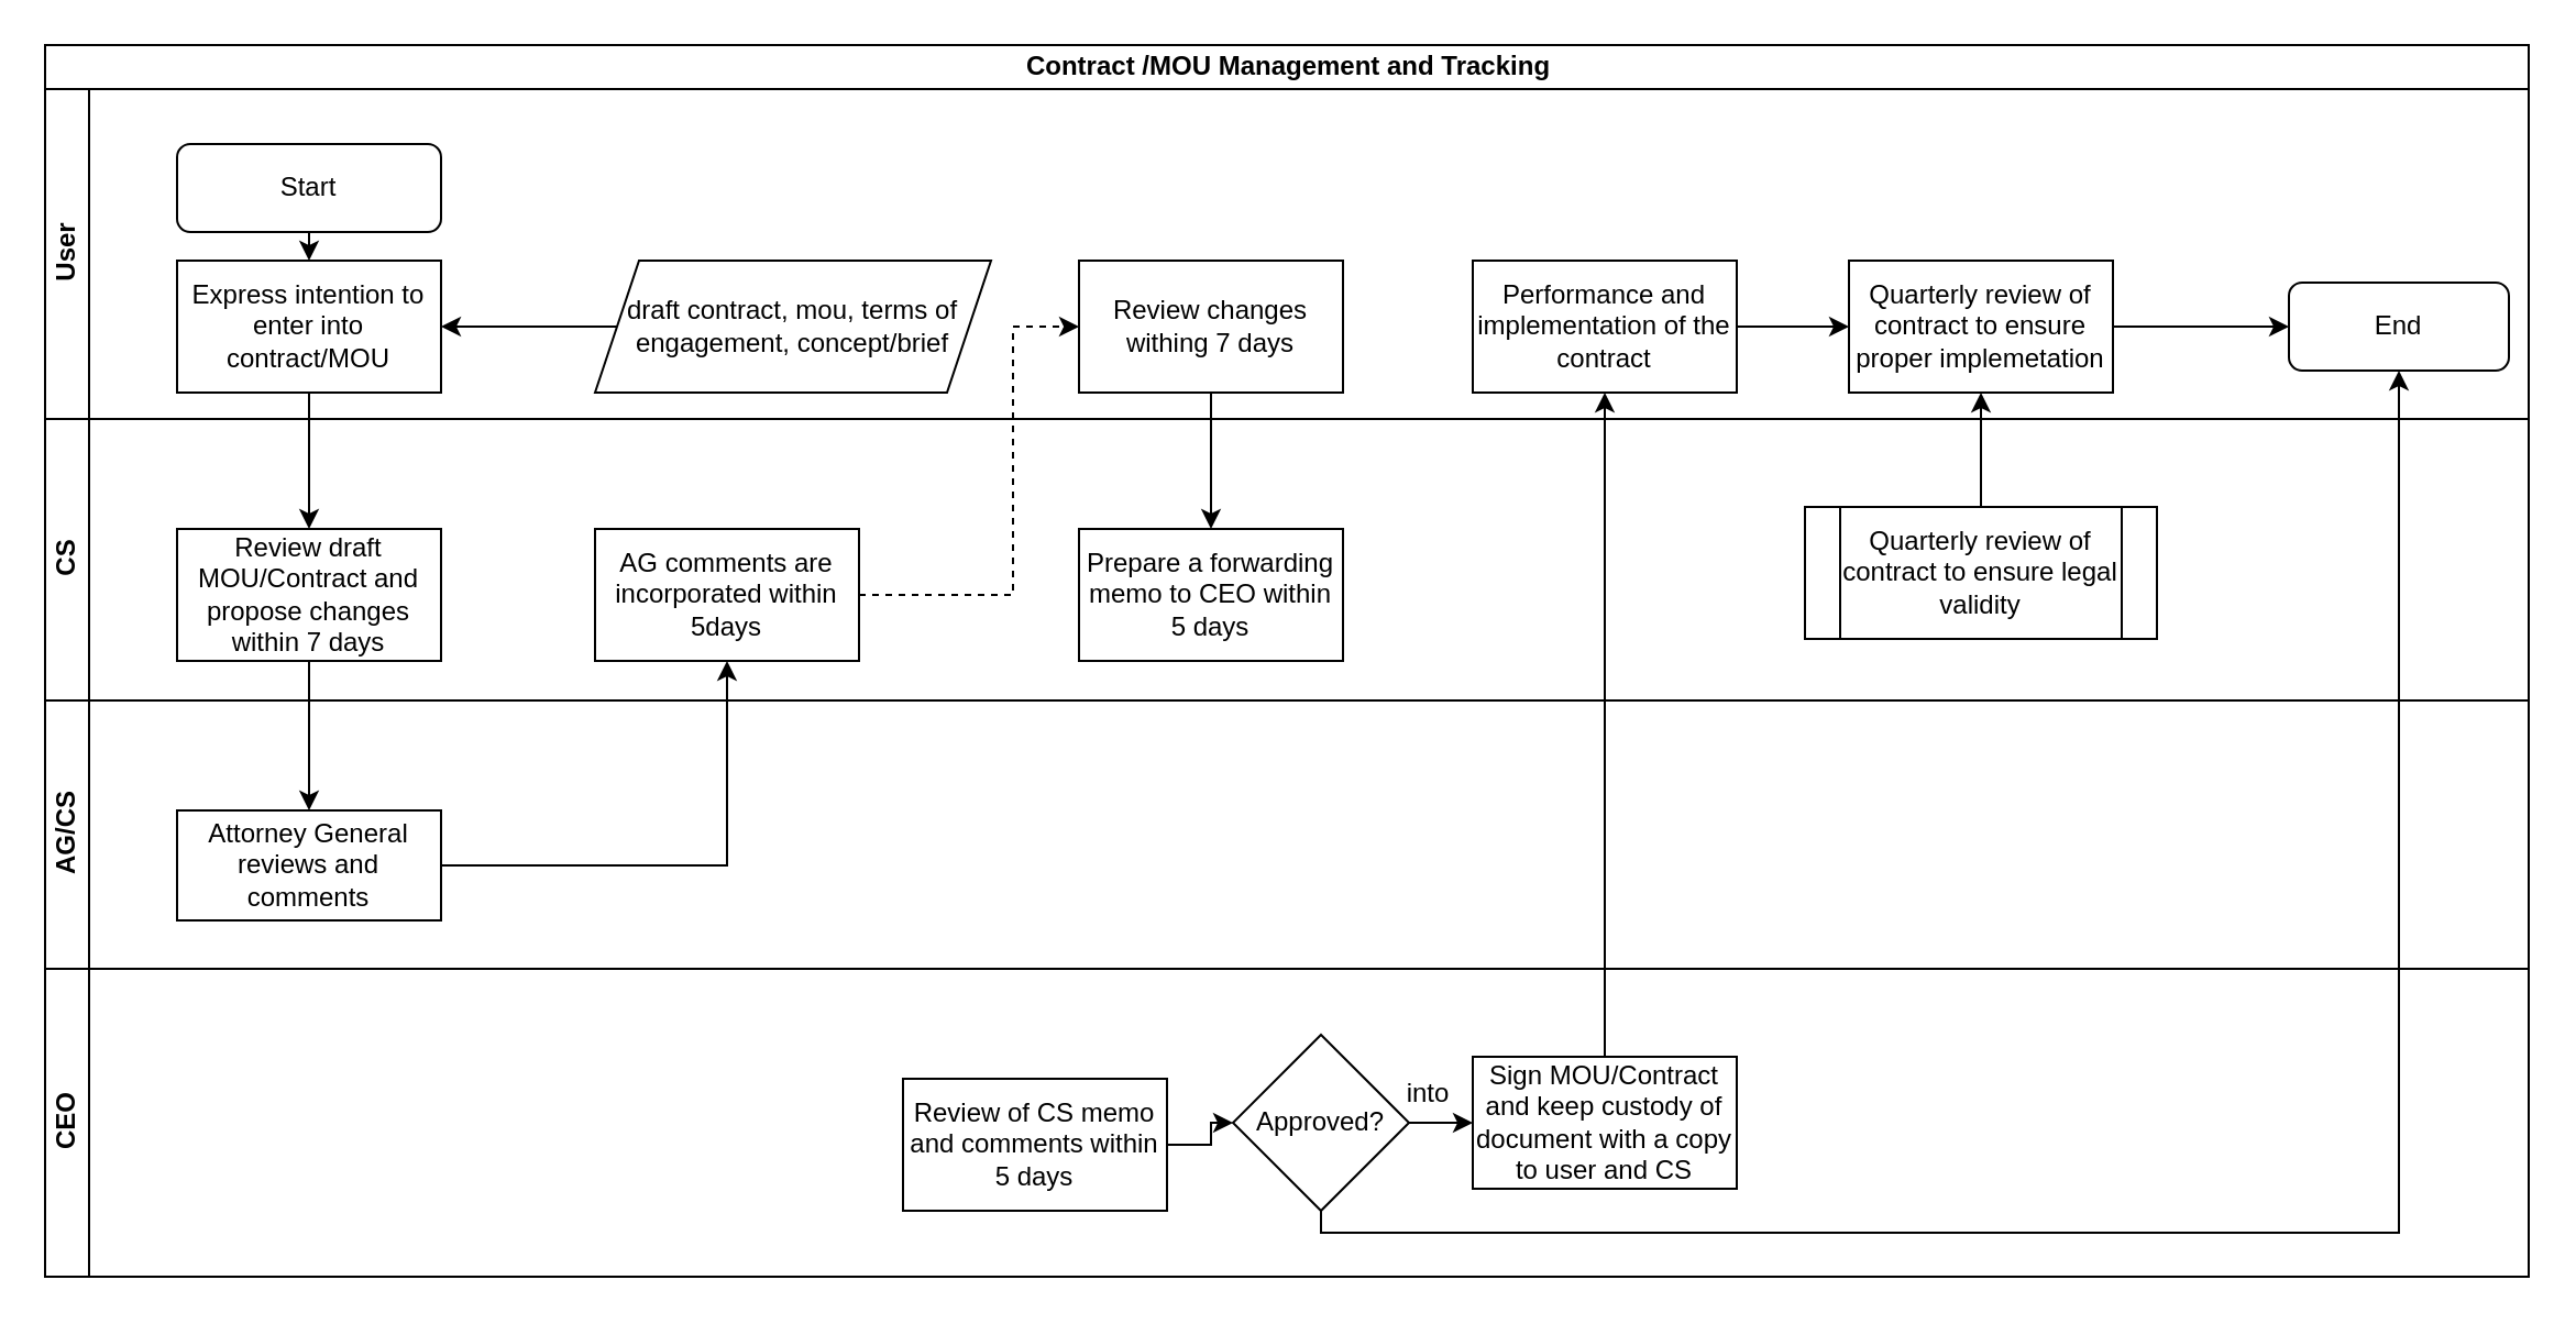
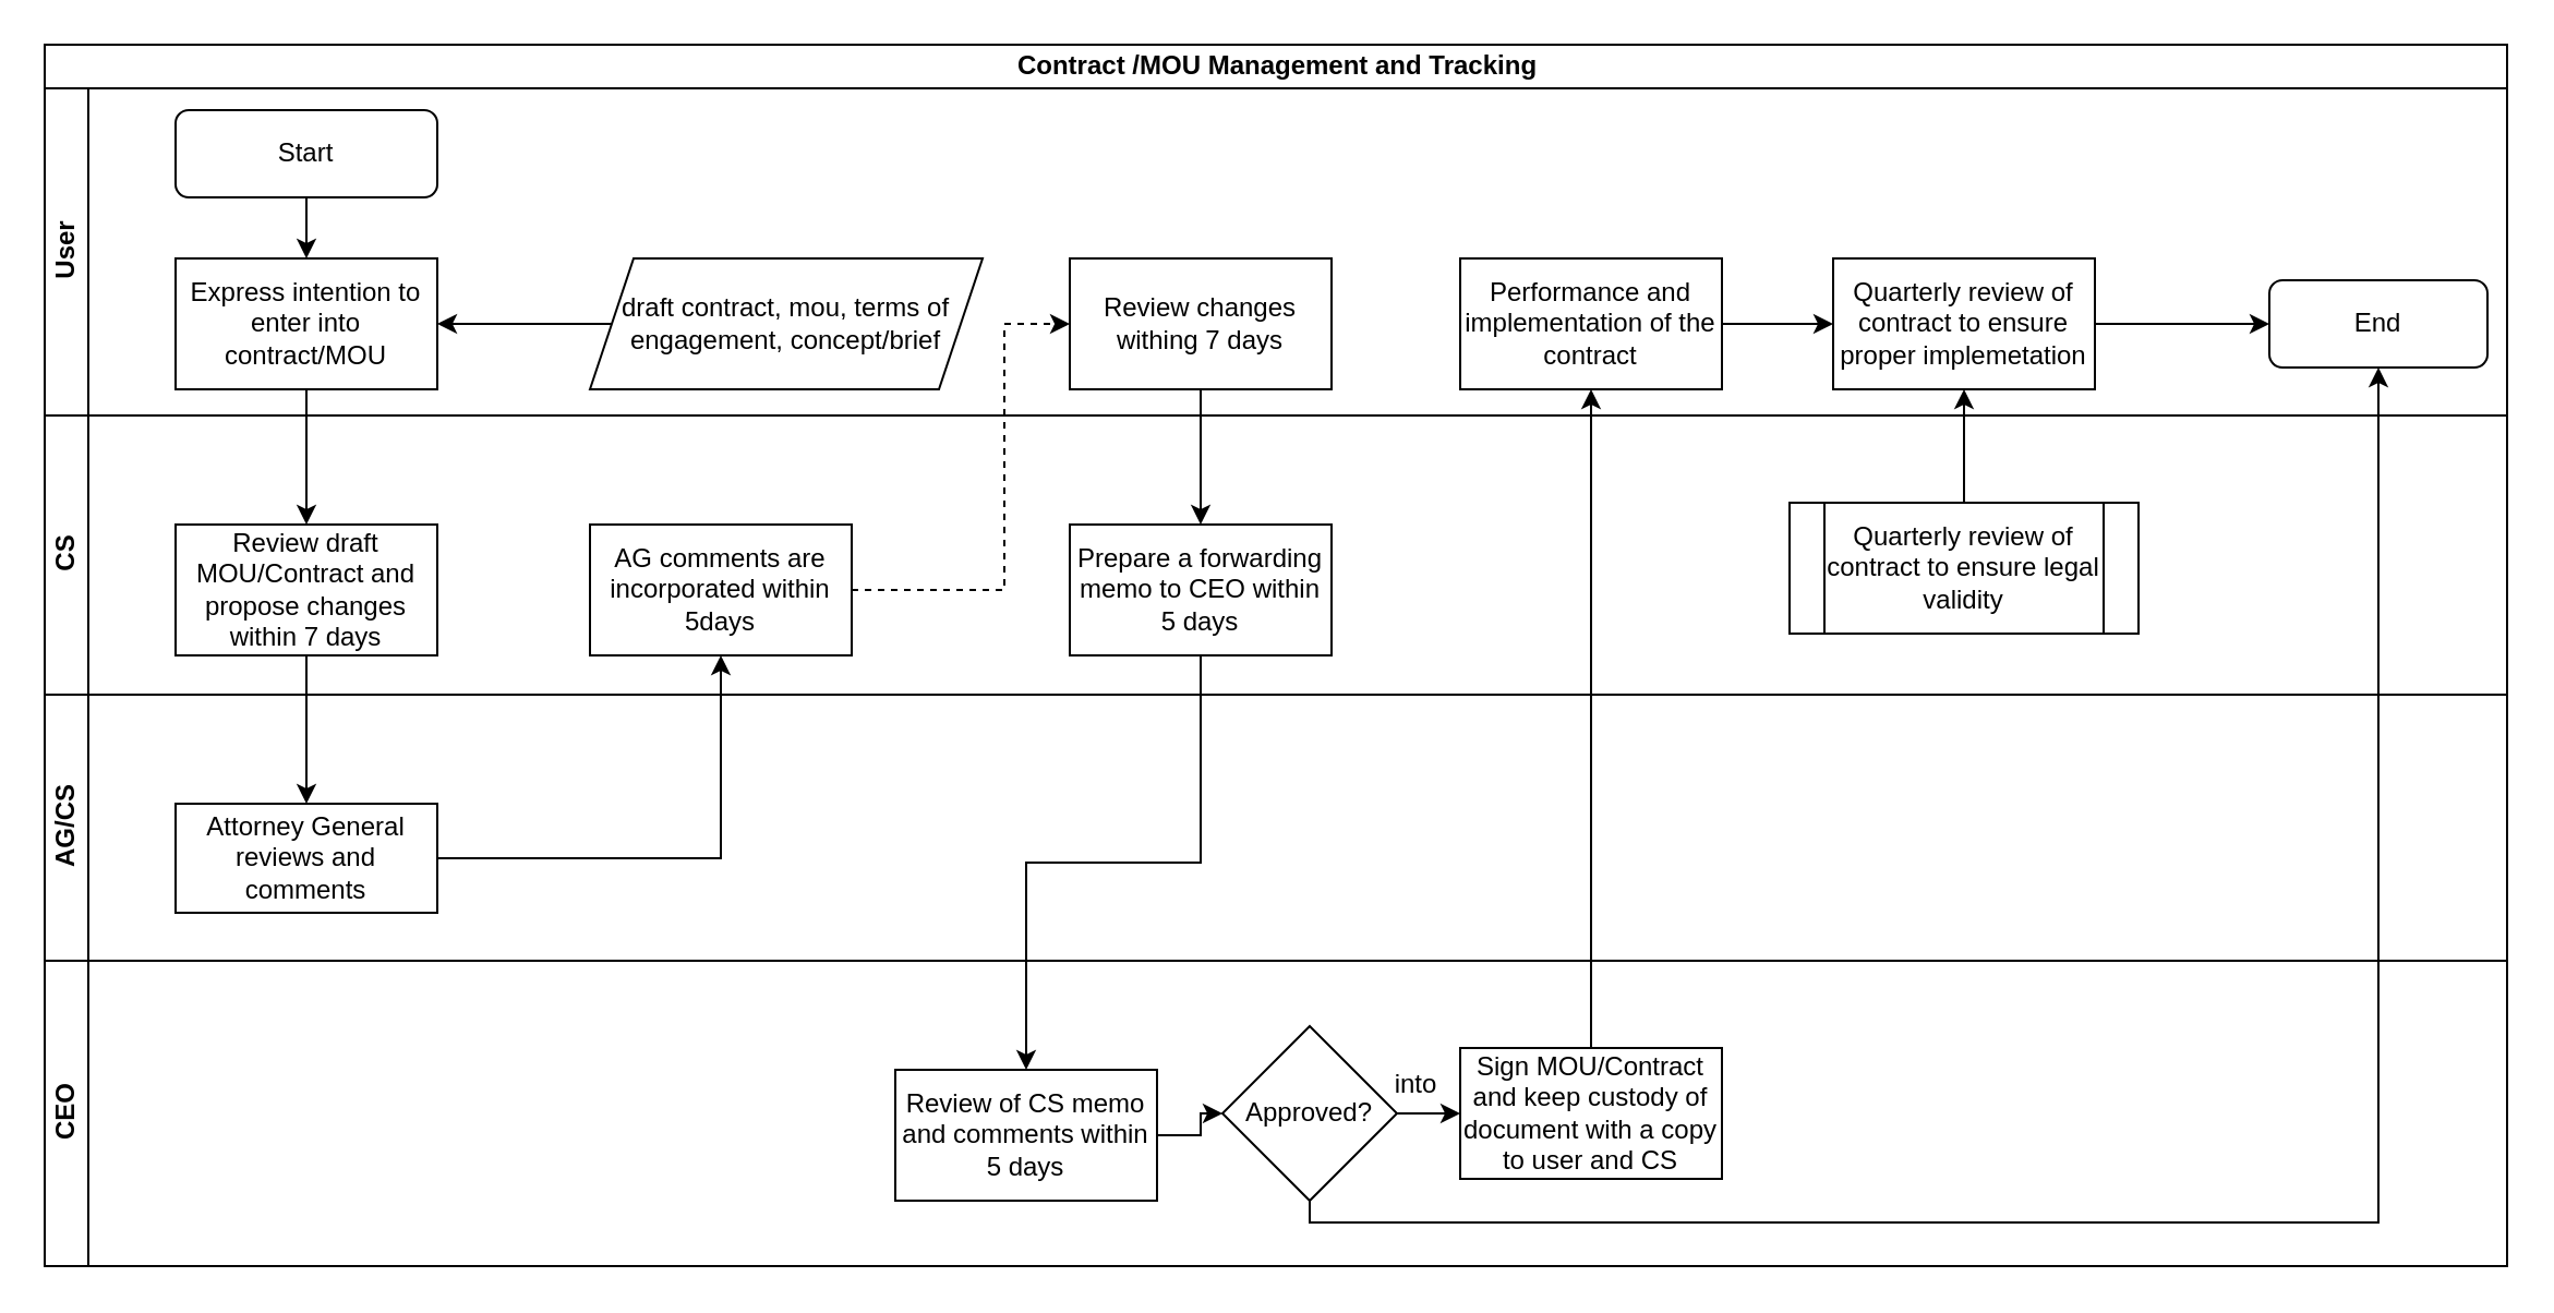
  <mxCell id="0" />
  <mxCell id="1" parent="0" />
  <mxCell id="2" value="Contract /MOU Management and Tracking" style="swimlane;html=1;childLayout=stackLayout;resizeParent=1;resizeParentMax=0;horizontal=1;startSize=20;horizontalStack=0;" vertex="1" parent="1"><mxGeometry x="20" y="20" width="1129" height="560" as="geometry" /></mxCell>
  <mxCell id="3" value="User" style="swimlane;html=1;startSize=20;horizontal=0;" vertex="1" parent="2"><mxGeometry y="20" width="1129" height="150" as="geometry" /></mxCell>
- <mxCell id="4" value="Start" style="rounded=1;whiteSpace=wrap;html=1;" vertex="1" parent="3"><mxGeometry x="60" y="25" width="120" height="40" as="geometry" /></mxCell>
+ <mxCell id="4" value="Start" style="rounded=1;whiteSpace=wrap;html=1;" vertex="1" parent="3"><mxGeometry x="60" y="10" width="120" height="40" as="geometry" /></mxCell>
  <mxCell id="5" value="End" style="rounded=1;whiteSpace=wrap;html=1;" vertex="1" parent="3"><mxGeometry x="1020" y="88" width="100" height="40" as="geometry" /></mxCell>
  <mxCell id="6" value="Quarterly review of contract to ensure proper implemetation" style="whiteSpace=wrap;html=1;rounded=0;" vertex="1" parent="3"><mxGeometry x="820" y="78" width="120" height="60" as="geometry" /></mxCell>
  <mxCell id="7" value="Review changes withing 7 days" style="whiteSpace=wrap;html=1;rounded=0;" vertex="1" parent="3"><mxGeometry x="470" y="78" width="120" height="60" as="geometry" /></mxCell>
  <mxCell id="8" value="draft contract, mou, terms of engagement, concept/brief" style="shape=parallelogram;perimeter=parallelogramPerimeter;whiteSpace=wrap;html=1;fixedSize=1;" vertex="1" parent="3"><mxGeometry x="250" y="78" width="180" height="60" as="geometry" /></mxCell>
  <mxCell id="9" value="Express intention to enter into contract/MOU" style="rounded=0;whiteSpace=wrap;html=1;" vertex="1" parent="3"><mxGeometry x="60" y="78" width="120" height="60" as="geometry" /></mxCell>
  <mxCell id="10" value="" style="edgeStyle=orthogonalEdgeStyle;rounded=0;orthogonalLoop=1;jettySize=auto;html=1;entryX=1;entryY=0.5;entryDx=0;entryDy=0;" edge="1" parent="3" source="8" target="9"><mxGeometry relative="1" as="geometry"><mxPoint x="190" y="108" as="targetPoint" /></mxGeometry></mxCell>
  <mxCell id="11" value="" style="endArrow=classic;html=1;exitX=0.5;exitY=1;exitDx=0;exitDy=0;entryX=0.5;entryY=0;entryDx=0;entryDy=0;" edge="1" parent="3" source="4" target="9"><mxGeometry width="50" height="50" relative="1" as="geometry"><mxPoint x="220" y="140" as="sourcePoint" /><mxPoint x="270" y="90" as="targetPoint" /></mxGeometry></mxCell>
  <mxCell id="12" value="Performance and implementation of the contract" style="whiteSpace=wrap;html=1;rounded=0;" vertex="1" parent="3"><mxGeometry x="649" y="78" width="120" height="60" as="geometry" /></mxCell>
  <mxCell id="13" value="" style="edgeStyle=orthogonalEdgeStyle;rounded=0;orthogonalLoop=1;jettySize=auto;html=1;" edge="1" parent="3" source="12" target="6"><mxGeometry relative="1" as="geometry" /></mxCell>
  <mxCell id="14" value="CS" style="swimlane;html=1;startSize=20;horizontal=0;" vertex="1" parent="2"><mxGeometry y="170" width="1129" height="128" as="geometry" /></mxCell>
  <mxCell id="15" value="Quarterly review of contract to ensure legal validity" style="shape=process;whiteSpace=wrap;html=1;backgroundOutline=1;rounded=0;" vertex="1" parent="14"><mxGeometry x="800" y="40" width="160" height="60" as="geometry" /></mxCell>
  <mxCell id="16" value="Prepare a forwarding memo to CEO within 5 days" style="whiteSpace=wrap;html=1;rounded=0;" vertex="1" parent="14"><mxGeometry x="470" y="50" width="120" height="60" as="geometry" /></mxCell>
  <mxCell id="17" value="AG comments are incorporated within 5days" style="whiteSpace=wrap;html=1;rounded=0;" vertex="1" parent="14"><mxGeometry x="250" y="50" width="120" height="60" as="geometry" /></mxCell>
  <mxCell id="18" value="Review draft MOU/Contract and propose changes within 7 days" style="whiteSpace=wrap;html=1;rounded=0;" vertex="1" parent="14"><mxGeometry x="60" y="50" width="120" height="60" as="geometry" /></mxCell>
  <mxCell id="19" value="AG/CS" style="swimlane;html=1;startSize=20;horizontal=0;" vertex="1" parent="2"><mxGeometry y="298" width="1129" height="122" as="geometry" /></mxCell>
  <mxCell id="20" value="Attorney General reviews and comments" style="whiteSpace=wrap;html=1;rounded=0;" vertex="1" parent="19"><mxGeometry x="60" y="50" width="120" height="50" as="geometry" /></mxCell>
  <mxCell id="21" value="CEO" style="swimlane;html=1;startSize=20;horizontal=0;" vertex="1" parent="2"><mxGeometry y="420" width="1129" height="140" as="geometry" /></mxCell>
  <mxCell id="22" value="into" style="text;html=1;strokeColor=none;fillColor=none;align=center;verticalAlign=middle;whiteSpace=wrap;rounded=0;" vertex="1" parent="21"><mxGeometry x="609" y="47" width="40" height="20" as="geometry" /></mxCell>
  <mxCell id="23" value="Sign MOU/Contract and keep custody of document with a copy to user and CS" style="whiteSpace=wrap;html=1;rounded=0;" vertex="1" parent="21"><mxGeometry x="649" y="40" width="120" height="60" as="geometry" /></mxCell>
  <mxCell id="24" value="Approved?" style="rhombus;whiteSpace=wrap;html=1;rounded=0;" vertex="1" parent="21"><mxGeometry x="540" y="30" width="80" height="80" as="geometry" /></mxCell>
  <mxCell id="25" value="Review of CS memo and comments within 5 days " style="whiteSpace=wrap;html=1;rounded=0;" vertex="1" parent="21"><mxGeometry x="390" y="50" width="120" height="60" as="geometry" /></mxCell>
  <mxCell id="26" value="" style="edgeStyle=orthogonalEdgeStyle;rounded=0;orthogonalLoop=1;jettySize=auto;html=1;" edge="1" parent="21" source="25" target="24"><mxGeometry relative="1" as="geometry" /></mxCell>
  <mxCell id="27" value="" style="edgeStyle=orthogonalEdgeStyle;rounded=0;orthogonalLoop=1;jettySize=auto;html=1;" edge="1" parent="21" source="24" target="23"><mxGeometry relative="1" as="geometry" /></mxCell>
  <mxCell id="28" value="" style="edgeStyle=orthogonalEdgeStyle;rounded=0;orthogonalLoop=1;jettySize=auto;html=1;" edge="1" parent="2" source="9" target="18"><mxGeometry relative="1" as="geometry" /></mxCell>
  <mxCell id="29" value="" style="edgeStyle=orthogonalEdgeStyle;rounded=0;orthogonalLoop=1;jettySize=auto;html=1;" edge="1" parent="2" source="18" target="20"><mxGeometry relative="1" as="geometry" /></mxCell>
  <mxCell id="30" value="" style="edgeStyle=orthogonalEdgeStyle;rounded=0;orthogonalLoop=1;jettySize=auto;html=1;" edge="1" parent="2" source="20" target="17"><mxGeometry relative="1" as="geometry" /></mxCell>
  <mxCell id="31" value="" style="edgeStyle=orthogonalEdgeStyle;rounded=0;orthogonalLoop=1;jettySize=auto;html=1;dashed=1;" edge="1" parent="2" source="17" target="7"><mxGeometry relative="1" as="geometry"><Array as="points"><mxPoint x="440" y="250" /><mxPoint x="440" y="128" /></Array></mxGeometry></mxCell>
  <mxCell id="32" value="" style="edgeStyle=orthogonalEdgeStyle;rounded=0;orthogonalLoop=1;jettySize=auto;html=1;" edge="1" parent="2" source="7" target="16"><mxGeometry relative="1" as="geometry" /></mxCell>
+ <mxCell id="33" value="" style="edgeStyle=orthogonalEdgeStyle;rounded=0;orthogonalLoop=1;jettySize=auto;html=1;" edge="1" parent="2" source="16" target="25"><mxGeometry relative="1" as="geometry" /></mxCell>
  <mxCell id="34" value="" style="edgeStyle=orthogonalEdgeStyle;rounded=0;orthogonalLoop=1;jettySize=auto;html=1;" edge="1" parent="2" source="23" target="12"><mxGeometry relative="1" as="geometry" /></mxCell>
  <mxCell id="35" value="" style="edgeStyle=orthogonalEdgeStyle;rounded=0;orthogonalLoop=1;jettySize=auto;html=1;" edge="1" parent="2" source="15" target="6"><mxGeometry relative="1" as="geometry" /></mxCell>
  <mxCell id="36" value="" style="edgeStyle=orthogonalEdgeStyle;rounded=0;orthogonalLoop=1;jettySize=auto;html=1;entryX=0.5;entryY=1;entryDx=0;entryDy=0;" edge="1" parent="2" source="24" target="5"><mxGeometry relative="1" as="geometry"><mxPoint x="1000" y="460" as="targetPoint" /><Array as="points"><mxPoint x="580" y="540" /><mxPoint x="1070" y="540" /></Array></mxGeometry></mxCell>
  <mxCell id="37" value="" style="edgeStyle=orthogonalEdgeStyle;rounded=0;orthogonalLoop=1;jettySize=auto;html=1;" edge="1" parent="1" source="6"><mxGeometry relative="1" as="geometry"><mxPoint x="1040" y="148" as="targetPoint" /></mxGeometry></mxCell>
